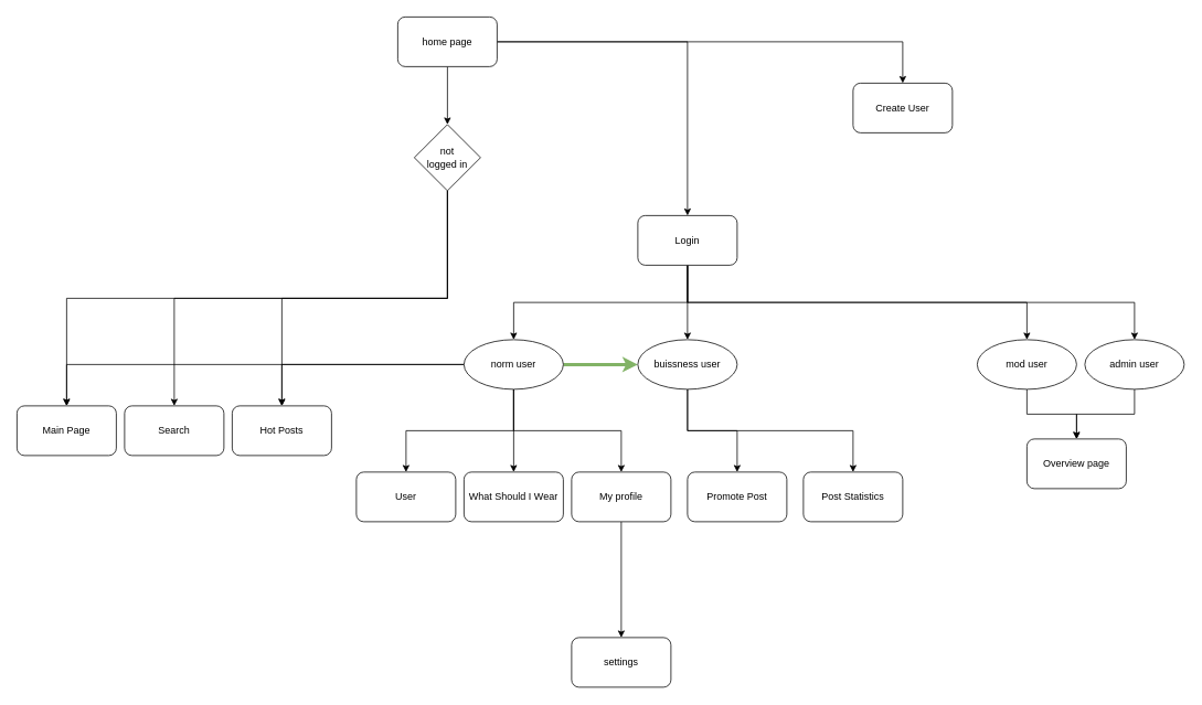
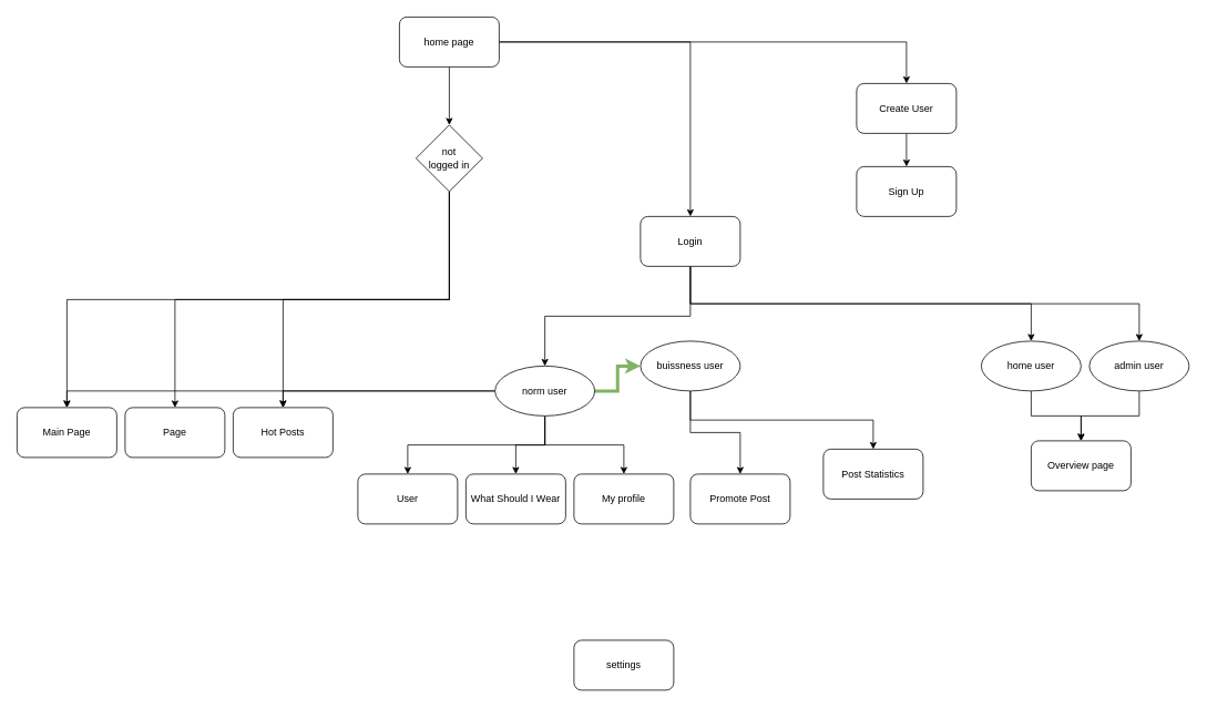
  <mxCell id="0" />
  <mxCell id="1" parent="0" />
  <mxCell id="2" style="edgeStyle=orthogonalEdgeStyle;rounded=0;orthogonalLoop=1;jettySize=auto;html=1;exitX=0.5;exitY=1;exitDx=0;exitDy=0;" parent="1" source="6" target="17" edge="1"><mxGeometry relative="1" as="geometry" /></mxCell>
  <mxCell id="3" style="edgeStyle=orthogonalEdgeStyle;rounded=0;orthogonalLoop=1;jettySize=auto;html=1;exitX=0.5;exitY=1;exitDx=0;exitDy=0;entryX=0.5;entryY=0;entryDx=0;entryDy=0;" parent="1" source="6" target="13" edge="1"><mxGeometry relative="1" as="geometry" /></mxCell>
- <mxCell id="4" style="edgeStyle=orthogonalEdgeStyle;rounded=0;orthogonalLoop=1;jettySize=auto;html=1;exitX=0.5;exitY=1;exitDx=0;exitDy=0;" parent="1" source="6" target="38" edge="1"><mxGeometry relative="1" as="geometry" /></mxCell>
  <mxCell id="5" style="edgeStyle=orthogonalEdgeStyle;rounded=0;orthogonalLoop=1;jettySize=auto;html=1;exitX=0.5;exitY=1;exitDx=0;exitDy=0;" parent="1" source="6" target="15" edge="1"><mxGeometry relative="1" as="geometry" /></mxCell>
  <mxCell id="6" value="Login" style="rounded=1;whiteSpace=wrap;html=1;" parent="1" vertex="1"><mxGeometry x="770" y="260" width="120" height="60" as="geometry" /></mxCell>
  <mxCell id="7" style="edgeStyle=orthogonalEdgeStyle;rounded=0;orthogonalLoop=1;jettySize=auto;html=1;exitX=0;exitY=0.5;exitDx=0;exitDy=0;entryX=0.5;entryY=0;entryDx=0;entryDy=0;" parent="1" source="13" target="27" edge="1"><mxGeometry relative="1" as="geometry" /></mxCell>
  <mxCell id="8" style="edgeStyle=orthogonalEdgeStyle;rounded=0;orthogonalLoop=1;jettySize=auto;html=1;exitX=0;exitY=0.5;exitDx=0;exitDy=0;entryX=0.5;entryY=0;entryDx=0;entryDy=0;" parent="1" source="13" target="25" edge="1"><mxGeometry relative="1" as="geometry" /></mxCell>
  <mxCell id="9" style="edgeStyle=orthogonalEdgeStyle;rounded=0;orthogonalLoop=1;jettySize=auto;html=1;exitX=0.5;exitY=1;exitDx=0;exitDy=0;" parent="1" source="13" target="33" edge="1"><mxGeometry relative="1" as="geometry" /></mxCell>
  <mxCell id="10" style="edgeStyle=orthogonalEdgeStyle;rounded=0;orthogonalLoop=1;jettySize=auto;html=1;exitX=0.5;exitY=1;exitDx=0;exitDy=0;entryX=0.5;entryY=0;entryDx=0;entryDy=0;" parent="1" source="13" target="32" edge="1"><mxGeometry relative="1" as="geometry" /></mxCell>
  <mxCell id="11" style="edgeStyle=orthogonalEdgeStyle;rounded=0;orthogonalLoop=1;jettySize=auto;html=1;exitX=0.5;exitY=1;exitDx=0;exitDy=0;entryX=0.5;entryY=0;entryDx=0;entryDy=0;" parent="1" source="13" target="35" edge="1"><mxGeometry relative="1" as="geometry" /></mxCell>
  <mxCell id="12" style="edgeStyle=orthogonalEdgeStyle;rounded=0;orthogonalLoop=1;jettySize=auto;html=1;exitX=1;exitY=0.5;exitDx=0;exitDy=0;entryX=0;entryY=0.5;entryDx=0;entryDy=0;fillColor=#d5e8d4;strokeColor=#82b366;strokeWidth=4;" parent="1" source="13" target="38" edge="1"><mxGeometry relative="1" as="geometry" /></mxCell>
- <mxCell id="13" value="norm user" style="ellipse;whiteSpace=wrap;html=1;aspect=fixed;fontFamily=Helvetica;fontSize=12;fontColor=#000000;align=center;strokeColor=#000000;fillColor=#ffffff;" parent="1" vertex="1"><mxGeometry x="560" y="410" width="120" height="60" as="geometry" /></mxCell>
+ <mxCell id="13" value="norm user" style="ellipse;whiteSpace=wrap;html=1;aspect=fixed;fontFamily=Helvetica;fontSize=12;fontColor=#000000;align=center;strokeColor=#000000;fillColor=#ffffff;" parent="1" vertex="1"><mxGeometry x="595" y="440" width="120" height="60" as="geometry" /></mxCell>
  <mxCell id="14" style="edgeStyle=orthogonalEdgeStyle;rounded=0;orthogonalLoop=1;jettySize=auto;html=1;exitX=0.5;exitY=1;exitDx=0;exitDy=0;entryX=0.5;entryY=0;entryDx=0;entryDy=0;" edge="1" parent="1" source="15" target="42"><mxGeometry relative="1" as="geometry" /></mxCell>
  <mxCell id="15" value="admin user" style="ellipse;whiteSpace=wrap;html=1;aspect=fixed;fontFamily=Helvetica;fontSize=12;fontColor=#000000;align=center;strokeColor=#000000;fillColor=#ffffff;" parent="1" vertex="1"><mxGeometry x="1310" y="410" width="120" height="60" as="geometry" /></mxCell>
  <mxCell id="16" style="edgeStyle=orthogonalEdgeStyle;rounded=0;orthogonalLoop=1;jettySize=auto;html=1;exitX=0.5;exitY=1;exitDx=0;exitDy=0;entryX=0.5;entryY=0;entryDx=0;entryDy=0;" edge="1" parent="1" source="17" target="42"><mxGeometry relative="1" as="geometry" /></mxCell>
- <mxCell id="17" value="mod user" style="ellipse;whiteSpace=wrap;html=1;aspect=fixed;fontFamily=Helvetica;fontSize=12;fontColor=#000000;align=center;strokeColor=#000000;fillColor=#ffffff;" parent="1" vertex="1"><mxGeometry x="1180" y="410" width="120" height="60" as="geometry" /></mxCell>
+ <mxCell id="17" value="home user" style="ellipse;whiteSpace=wrap;html=1;aspect=fixed;fontFamily=Helvetica;fontSize=12;fontColor=#000000;align=center;strokeColor=#000000;fillColor=#ffffff;" parent="1" vertex="1"><mxGeometry x="1180" y="410" width="120" height="60" as="geometry" /></mxCell>
+ <mxCell id="18" style="edgeStyle=orthogonalEdgeStyle;rounded=0;orthogonalLoop=1;jettySize=auto;html=1;exitX=0.5;exitY=1;exitDx=0;exitDy=0;entryX=0.5;entryY=0;entryDx=0;entryDy=0;" parent="1" source="19" target="20" edge="1"><mxGeometry relative="1" as="geometry" /></mxCell>
  <mxCell id="19" value="Create User" style="rounded=1;whiteSpace=wrap;html=1;" parent="1" vertex="1"><mxGeometry x="1030" y="100" width="120" height="60" as="geometry" /></mxCell>
+ <mxCell id="20" value="Sign Up" style="rounded=1;whiteSpace=wrap;html=1;" parent="1" vertex="1"><mxGeometry x="1030" y="200" width="120" height="60" as="geometry" /></mxCell>
  <mxCell id="21" style="edgeStyle=orthogonalEdgeStyle;rounded=0;orthogonalLoop=1;jettySize=auto;html=1;exitX=1;exitY=0.5;exitDx=0;exitDy=0;entryX=0.5;entryY=0;entryDx=0;entryDy=0;" parent="1" source="24" target="6" edge="1"><mxGeometry relative="1" as="geometry" /></mxCell>
  <mxCell id="22" style="edgeStyle=orthogonalEdgeStyle;rounded=0;orthogonalLoop=1;jettySize=auto;html=1;exitX=1;exitY=0.5;exitDx=0;exitDy=0;" parent="1" source="24" target="19" edge="1"><mxGeometry relative="1" as="geometry" /></mxCell>
  <mxCell id="23" style="edgeStyle=orthogonalEdgeStyle;rounded=0;orthogonalLoop=1;jettySize=auto;html=1;exitX=0.5;exitY=1;exitDx=0;exitDy=0;entryX=0.5;entryY=0;entryDx=0;entryDy=0;" parent="1" source="24" target="31" edge="1"><mxGeometry relative="1" as="geometry" /></mxCell>
  <mxCell id="24" value="home page" style="rounded=1;whiteSpace=wrap;html=1;" parent="1" vertex="1"><mxGeometry x="480" y="20" width="120" height="60" as="geometry" /></mxCell>
  <mxCell id="25" value="Main Page" style="rounded=1;whiteSpace=wrap;html=1;" parent="1" vertex="1"><mxGeometry x="20" y="490" width="120" height="60" as="geometry" /></mxCell>
- <mxCell id="26" value="Search" style="rounded=1;whiteSpace=wrap;html=1;" parent="1" vertex="1"><mxGeometry x="150" y="490" width="120" height="60" as="geometry" /></mxCell>
+ <mxCell id="26" value="Page" style="rounded=1;whiteSpace=wrap;html=1;" parent="1" vertex="1"><mxGeometry x="150" y="490" width="120" height="60" as="geometry" /></mxCell>
  <mxCell id="27" value="Hot Posts" style="rounded=1;whiteSpace=wrap;html=1;" parent="1" vertex="1"><mxGeometry x="280" y="490" width="120" height="60" as="geometry" /></mxCell>
  <mxCell id="28" style="edgeStyle=orthogonalEdgeStyle;rounded=0;orthogonalLoop=1;jettySize=auto;html=1;exitX=0.5;exitY=1;exitDx=0;exitDy=0;entryX=0.5;entryY=0;entryDx=0;entryDy=0;" parent="1" source="31" target="25" edge="1"><mxGeometry relative="1" as="geometry" /></mxCell>
  <mxCell id="29" style="edgeStyle=orthogonalEdgeStyle;rounded=0;orthogonalLoop=1;jettySize=auto;html=1;exitX=0.5;exitY=1;exitDx=0;exitDy=0;" parent="1" source="31" target="26" edge="1"><mxGeometry relative="1" as="geometry" /></mxCell>
  <mxCell id="30" style="edgeStyle=orthogonalEdgeStyle;rounded=0;orthogonalLoop=1;jettySize=auto;html=1;exitX=0.5;exitY=1;exitDx=0;exitDy=0;entryX=0.5;entryY=0;entryDx=0;entryDy=0;" parent="1" source="31" target="27" edge="1"><mxGeometry relative="1" as="geometry" /></mxCell>
  <mxCell id="31" value="not &lt;br&gt;logged in" style="rhombus;whiteSpace=wrap;html=1;" parent="1" vertex="1"><mxGeometry x="500" y="150" width="80" height="80" as="geometry" /></mxCell>
  <mxCell id="32" value="User" style="rounded=1;whiteSpace=wrap;html=1;" parent="1" vertex="1"><mxGeometry x="430" y="570" width="120" height="60" as="geometry" /></mxCell>
  <mxCell id="33" value="What Should I Wear" style="rounded=1;whiteSpace=wrap;html=1;" parent="1" vertex="1"><mxGeometry x="560" y="570" width="120" height="60" as="geometry" /></mxCell>
- <mxCell id="34" style="edgeStyle=orthogonalEdgeStyle;rounded=0;orthogonalLoop=1;jettySize=auto;html=1;exitX=0.5;exitY=1;exitDx=0;exitDy=0;entryX=0.5;entryY=0;entryDx=0;entryDy=0;" edge="1" parent="1" source="35" target="41"><mxGeometry relative="1" as="geometry" /></mxCell>
  <mxCell id="35" value="My profile" style="rounded=1;whiteSpace=wrap;html=1;" parent="1" vertex="1"><mxGeometry x="690" y="570" width="120" height="60" as="geometry" /></mxCell>
  <mxCell id="36" style="edgeStyle=orthogonalEdgeStyle;rounded=0;orthogonalLoop=1;jettySize=auto;html=1;exitX=0.5;exitY=1;exitDx=0;exitDy=0;entryX=0.5;entryY=0;entryDx=0;entryDy=0;" parent="1" source="38" target="39" edge="1"><mxGeometry relative="1" as="geometry" /></mxCell>
  <mxCell id="37" style="edgeStyle=orthogonalEdgeStyle;rounded=0;orthogonalLoop=1;jettySize=auto;html=1;exitX=0.5;exitY=1;exitDx=0;exitDy=0;entryX=0.5;entryY=0;entryDx=0;entryDy=0;" parent="1" source="38" target="40" edge="1"><mxGeometry relative="1" as="geometry" /></mxCell>
  <mxCell id="38" value="buissness user" style="ellipse;whiteSpace=wrap;html=1;aspect=fixed;fontFamily=Helvetica;fontSize=12;fontColor=#000000;align=center;strokeColor=#000000;fillColor=#ffffff;" parent="1" vertex="1"><mxGeometry x="770" y="410" width="120" height="60" as="geometry" /></mxCell>
  <mxCell id="39" value="Promote Post" style="rounded=1;whiteSpace=wrap;html=1;" parent="1" vertex="1"><mxGeometry x="830" y="570" width="120" height="60" as="geometry" /></mxCell>
- <mxCell id="40" value="Post Statistics" style="rounded=1;whiteSpace=wrap;html=1;" parent="1" vertex="1"><mxGeometry x="970" y="570" width="120" height="60" as="geometry" /></mxCell>
+ <mxCell id="40" value="Post Statistics" style="rounded=1;whiteSpace=wrap;html=1;" parent="1" vertex="1"><mxGeometry x="990" y="540" width="120" height="60" as="geometry" /></mxCell>
  <mxCell id="41" value="settings" style="rounded=1;whiteSpace=wrap;html=1;" vertex="1" parent="1"><mxGeometry x="690" y="770" width="120" height="60" as="geometry" /></mxCell>
  <mxCell id="42" value="Overview page" style="rounded=1;whiteSpace=wrap;html=1;" vertex="1" parent="1"><mxGeometry x="1240" y="530" width="120" height="60" as="geometry" /></mxCell>
